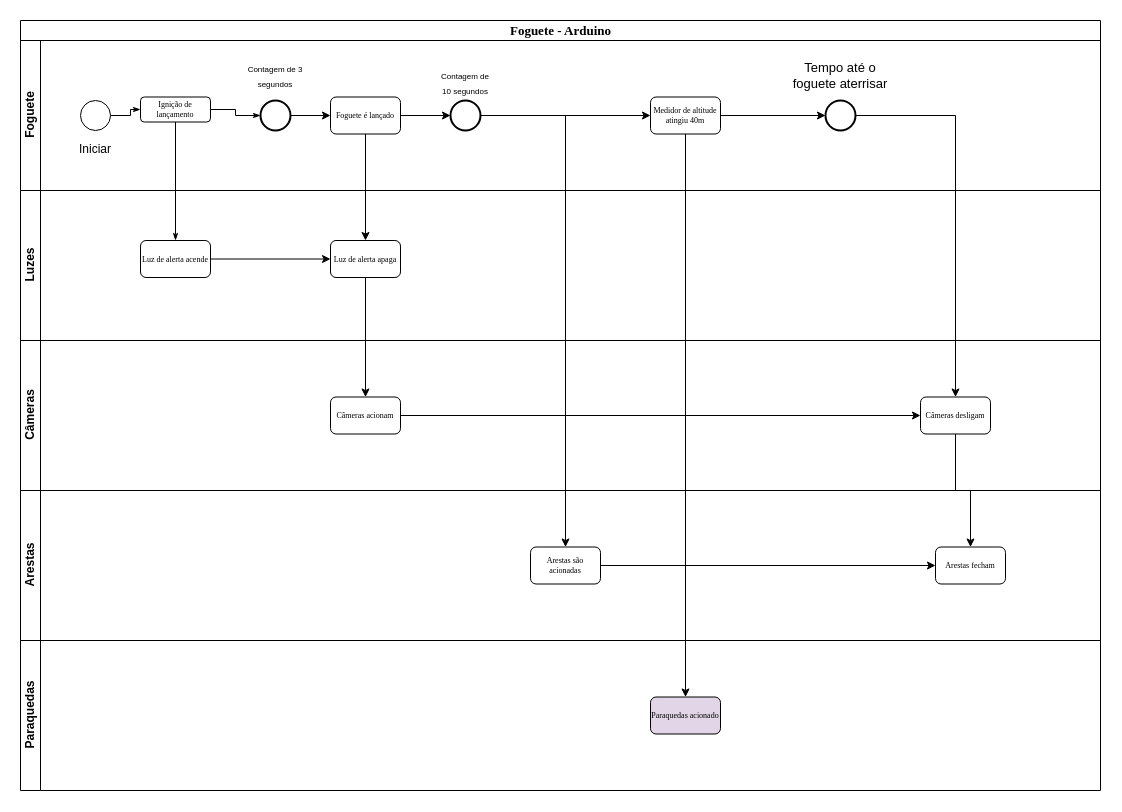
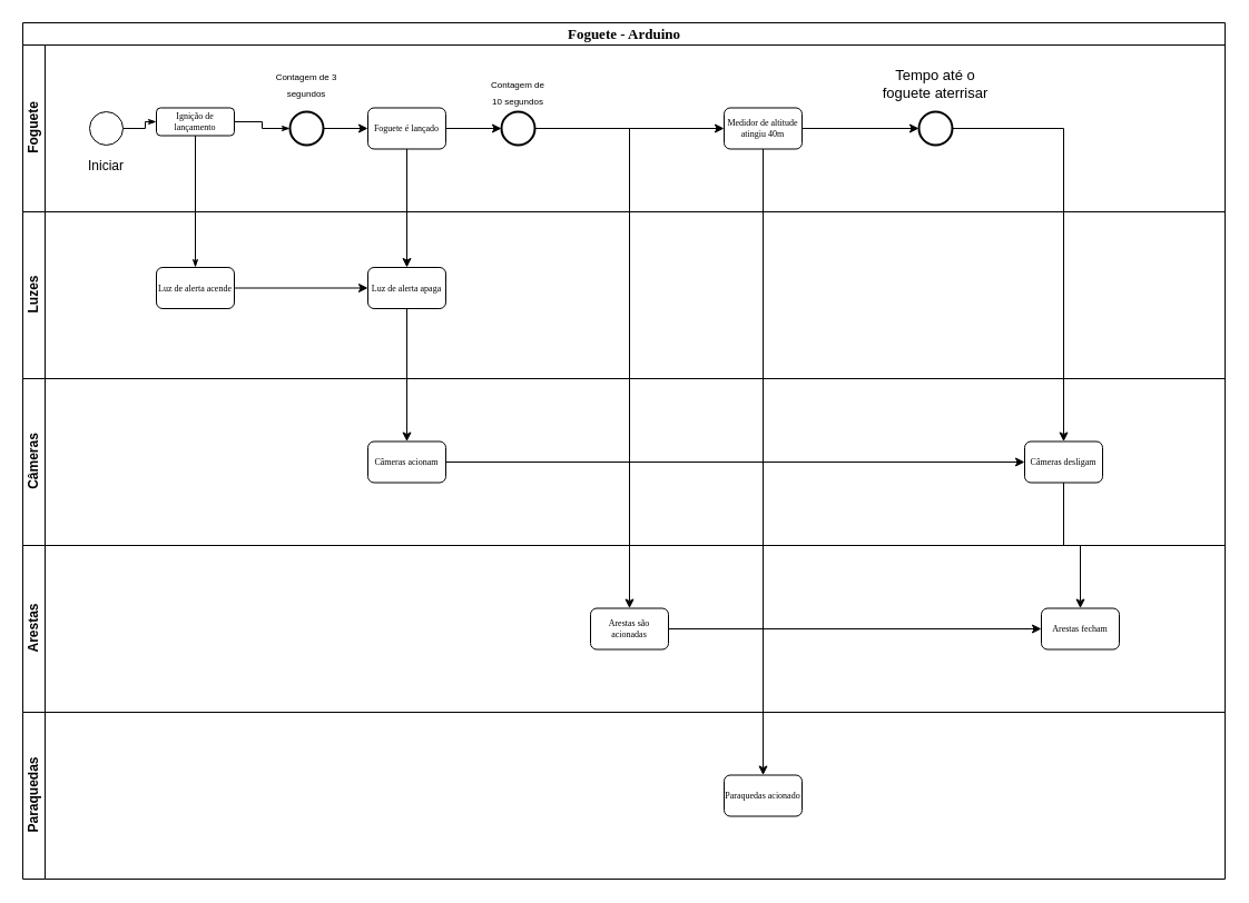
  <mxCell id="0" />
  <mxCell id="1" parent="0" />
  <mxCell id="2" value="Foguete - Arduino" style="swimlane;html=1;childLayout=stackLayout;horizontal=1;startSize=20;horizontalStack=0;rounded=0;shadow=0;labelBackgroundColor=none;strokeWidth=1;fontFamily=Verdana;fontSize=13;align=center;" parent="1" vertex="1"><mxGeometry x="20" y="20" width="1080" height="470" as="geometry" /></mxCell>
  <mxCell id="3" value="Foguete" style="swimlane;html=1;startSize=20;horizontal=0;" parent="2" vertex="1"><mxGeometry y="20" width="1080" height="150" as="geometry" /></mxCell>
  <mxCell id="4" style="edgeStyle=orthogonalEdgeStyle;rounded=0;html=1;labelBackgroundColor=none;startArrow=none;startFill=0;startSize=5;endArrow=classicThin;endFill=1;endSize=5;jettySize=auto;orthogonalLoop=1;strokeWidth=1;fontFamily=Verdana;fontSize=8" parent="3" source="5" target="6" edge="1"><mxGeometry relative="1" as="geometry" /></mxCell>
  <mxCell id="5" value="" style="ellipse;whiteSpace=wrap;html=1;rounded=0;shadow=0;labelBackgroundColor=none;strokeWidth=1;fontFamily=Verdana;fontSize=8;align=center;" parent="3" vertex="1"><mxGeometry x="60" y="60" width="30" height="30" as="geometry" /></mxCell>
  <mxCell id="6" value="Ignição de lançamento" style="rounded=1;whiteSpace=wrap;html=1;shadow=0;labelBackgroundColor=none;strokeWidth=1;fontFamily=Verdana;fontSize=8;align=center;" parent="3" vertex="1"><mxGeometry x="120" y="56.5" width="70" height="25" as="geometry" /></mxCell>
  <mxCell id="7" style="edgeStyle=orthogonalEdgeStyle;rounded=0;html=1;labelBackgroundColor=none;startArrow=none;startFill=0;startSize=5;endArrow=classicThin;endFill=1;endSize=5;jettySize=auto;orthogonalLoop=1;strokeWidth=1;fontFamily=Verdana;fontSize=8;exitX=1;exitY=0.5;exitDx=0;exitDy=0;" parent="3" source="6" target="9" edge="1"><mxGeometry relative="1" as="geometry"><mxPoint x="300" y="75" as="sourcePoint" /></mxGeometry></mxCell>
  <mxCell id="8" value="" style="edgeStyle=orthogonalEdgeStyle;rounded=0;orthogonalLoop=1;jettySize=auto;html=1;" parent="3" source="9" target="11" edge="1"><mxGeometry relative="1" as="geometry" /></mxCell>
  <mxCell id="9" value="" style="ellipse;whiteSpace=wrap;html=1;rounded=0;shadow=0;labelBackgroundColor=none;strokeWidth=2;fontFamily=Verdana;fontSize=8;align=center;" parent="3" vertex="1"><mxGeometry x="240" y="60" width="30" height="30" as="geometry" /></mxCell>
  <mxCell id="10" value="" style="edgeStyle=orthogonalEdgeStyle;rounded=0;orthogonalLoop=1;jettySize=auto;html=1;" edge="1" parent="3" source="11" target="14"><mxGeometry relative="1" as="geometry" /></mxCell>
  <mxCell id="11" value="Foguete é lançado" style="rounded=1;whiteSpace=wrap;html=1;shadow=0;labelBackgroundColor=none;strokeWidth=1;fontFamily=Verdana;fontSize=8;align=center;" parent="3" vertex="1"><mxGeometry x="310" y="56.5" width="70" height="37" as="geometry" /></mxCell>
  <mxCell id="12" value="Iniciar" style="text;html=1;strokeColor=none;fillColor=none;align=center;verticalAlign=middle;whiteSpace=wrap;rounded=0;" parent="3" vertex="1"><mxGeometry x="45" y="94" width="60" height="30" as="geometry" /></mxCell>
  <mxCell id="13" value="&lt;font style=&quot;font-size: 8px;&quot;&gt;Contagem de 3 segundos&lt;/font&gt;" style="text;html=1;strokeColor=none;fillColor=none;align=center;verticalAlign=middle;whiteSpace=wrap;rounded=0;" parent="3" vertex="1"><mxGeometry x="225" y="20" width="60" height="30" as="geometry" /></mxCell>
  <mxCell id="14" value="" style="ellipse;whiteSpace=wrap;html=1;rounded=0;shadow=0;labelBackgroundColor=none;strokeWidth=2;fontFamily=Verdana;fontSize=8;align=center;" vertex="1" parent="3"><mxGeometry x="430" y="60" width="30" height="30" as="geometry" /></mxCell>
  <mxCell id="15" value="&lt;font style=&quot;font-size: 8px;&quot;&gt;Contagem de 10 segundos&lt;/font&gt;" style="text;html=1;strokeColor=none;fillColor=none;align=center;verticalAlign=middle;whiteSpace=wrap;rounded=0;" vertex="1" parent="3"><mxGeometry x="415" y="26.5" width="60" height="30" as="geometry" /></mxCell>
  <mxCell id="16" style="edgeStyle=orthogonalEdgeStyle;rounded=0;orthogonalLoop=1;jettySize=auto;html=1;exitX=0.5;exitY=1;exitDx=0;exitDy=0;" edge="1" parent="3" source="15" target="15"><mxGeometry relative="1" as="geometry" /></mxCell>
  <mxCell id="17" value="" style="edgeStyle=orthogonalEdgeStyle;rounded=0;orthogonalLoop=1;jettySize=auto;html=1;entryX=0;entryY=0.5;entryDx=0;entryDy=0;" edge="1" parent="3" source="18" target="20"><mxGeometry relative="1" as="geometry" /></mxCell>
  <mxCell id="18" value="Medidor de altitude atingiu 40m" style="rounded=1;whiteSpace=wrap;html=1;shadow=0;labelBackgroundColor=none;strokeWidth=1;fontFamily=Verdana;fontSize=8;align=center;" vertex="1" parent="3"><mxGeometry x="630" y="56.5" width="70" height="37" as="geometry" /></mxCell>
  <mxCell id="19" value="" style="endArrow=classic;html=1;rounded=0;entryX=0;entryY=0.5;entryDx=0;entryDy=0;exitX=1;exitY=0.5;exitDx=0;exitDy=0;" edge="1" parent="3" source="14" target="18"><mxGeometry width="50" height="50" relative="1" as="geometry"><mxPoint x="560" y="100" as="sourcePoint" /><mxPoint x="610" y="50" as="targetPoint" /></mxGeometry></mxCell>
  <mxCell id="20" value="" style="ellipse;whiteSpace=wrap;html=1;rounded=0;shadow=0;labelBackgroundColor=none;strokeWidth=2;fontFamily=Verdana;fontSize=8;align=center;" vertex="1" parent="3"><mxGeometry x="805" y="60" width="30" height="30" as="geometry" /></mxCell>
  <mxCell id="21" value="&lt;font style=&quot;font-size: 13px;&quot;&gt;Tempo até o foguete aterrisar&lt;/font&gt;" style="text;html=1;strokeColor=none;fillColor=none;align=center;verticalAlign=middle;whiteSpace=wrap;rounded=0;fontSize=13;" vertex="1" parent="3"><mxGeometry x="770" y="20" width="100" height="30" as="geometry" /></mxCell>
  <mxCell id="22" value="Luzes" style="swimlane;html=1;startSize=20;horizontal=0;" parent="2" vertex="1"><mxGeometry y="170" width="1080" height="150" as="geometry" /></mxCell>
  <mxCell id="23" value="" style="edgeStyle=orthogonalEdgeStyle;rounded=0;orthogonalLoop=1;jettySize=auto;html=1;entryX=0;entryY=0.5;entryDx=0;entryDy=0;" parent="22" source="24" target="25" edge="1"><mxGeometry relative="1" as="geometry"><mxPoint x="305" y="68.5" as="targetPoint" /></mxGeometry></mxCell>
  <mxCell id="24" value="Luz de alerta acende" style="rounded=1;whiteSpace=wrap;html=1;shadow=0;labelBackgroundColor=none;strokeWidth=1;fontFamily=Verdana;fontSize=8;align=center;" parent="22" vertex="1"><mxGeometry x="120" y="50.0" width="70" height="37" as="geometry" /></mxCell>
  <mxCell id="25" value="Luz de alerta apaga" style="rounded=1;whiteSpace=wrap;html=1;shadow=0;labelBackgroundColor=none;strokeWidth=1;fontFamily=Verdana;fontSize=8;align=center;" parent="22" vertex="1"><mxGeometry x="310" y="50.0" width="70" height="37" as="geometry" /></mxCell>
  <mxCell id="26" value="Câmeras" style="swimlane;html=1;startSize=20;horizontal=0;" parent="2" vertex="1"><mxGeometry y="320" width="1080" height="150" as="geometry" /></mxCell>
  <mxCell id="27" value="" style="edgeStyle=orthogonalEdgeStyle;rounded=0;orthogonalLoop=1;jettySize=auto;html=1;entryX=0;entryY=0.5;entryDx=0;entryDy=0;" edge="1" parent="26" source="28" target="29"><mxGeometry relative="1" as="geometry"><mxPoint x="495" y="75" as="targetPoint" /></mxGeometry></mxCell>
  <mxCell id="28" value="Câmeras acionam" style="rounded=1;whiteSpace=wrap;html=1;shadow=0;labelBackgroundColor=none;strokeWidth=1;fontFamily=Verdana;fontSize=8;align=center;" parent="26" vertex="1"><mxGeometry x="310" y="56.5" width="70" height="37" as="geometry" /></mxCell>
  <mxCell id="29" value="Câmeras desligam" style="rounded=1;whiteSpace=wrap;html=1;shadow=0;labelBackgroundColor=none;strokeWidth=1;fontFamily=Verdana;fontSize=8;align=center;" vertex="1" parent="26"><mxGeometry x="900" y="56.5" width="70" height="37" as="geometry" /></mxCell>
  <mxCell id="30" style="edgeStyle=orthogonalEdgeStyle;rounded=0;html=1;labelBackgroundColor=none;startArrow=none;startFill=0;startSize=5;endArrow=classicThin;endFill=1;endSize=5;jettySize=auto;orthogonalLoop=1;strokeWidth=1;fontFamily=Verdana;fontSize=8" parent="2" source="6" target="24" edge="1"><mxGeometry relative="1" as="geometry" /></mxCell>
  <mxCell id="31" value="" style="edgeStyle=orthogonalEdgeStyle;rounded=0;orthogonalLoop=1;jettySize=auto;html=1;" parent="2" source="11" target="25" edge="1"><mxGeometry relative="1" as="geometry" /></mxCell>
  <mxCell id="32" value="" style="edgeStyle=orthogonalEdgeStyle;rounded=0;orthogonalLoop=1;jettySize=auto;html=1;" edge="1" parent="2" source="25" target="28"><mxGeometry relative="1" as="geometry" /></mxCell>
  <mxCell id="33" value="" style="edgeStyle=orthogonalEdgeStyle;rounded=0;orthogonalLoop=1;jettySize=auto;html=1;entryX=0.5;entryY=0;entryDx=0;entryDy=0;" edge="1" parent="2" source="20" target="29"><mxGeometry relative="1" as="geometry"><mxPoint x="960" y="330" as="targetPoint" /><Array as="points"><mxPoint x="935" y="95" /></Array></mxGeometry></mxCell>
  <mxCell id="34" value="Arestas" style="swimlane;html=1;startSize=20;horizontal=0;" parent="1" vertex="1"><mxGeometry x="20" y="490" width="1080" height="150" as="geometry" /></mxCell>
  <mxCell id="35" value="" style="edgeStyle=orthogonalEdgeStyle;rounded=0;orthogonalLoop=1;jettySize=auto;html=1;" edge="1" parent="34" source="36" target="37"><mxGeometry relative="1" as="geometry"><mxPoint x="695" y="75" as="targetPoint" /></mxGeometry></mxCell>
  <mxCell id="36" value="Arestas são acionadas" style="rounded=1;whiteSpace=wrap;html=1;shadow=0;labelBackgroundColor=none;strokeWidth=1;fontFamily=Verdana;fontSize=8;align=center;" parent="34" vertex="1"><mxGeometry x="510" y="56.5" width="70" height="37" as="geometry" /></mxCell>
  <mxCell id="37" value="Arestas fecham" style="rounded=1;whiteSpace=wrap;html=1;shadow=0;labelBackgroundColor=none;strokeWidth=1;fontFamily=Verdana;fontSize=8;align=center;" vertex="1" parent="34"><mxGeometry x="915" y="56.5" width="70" height="37" as="geometry" /></mxCell>
  <mxCell id="38" value="Paraquedas" style="swimlane;html=1;startSize=20;horizontal=0;" parent="1" vertex="1"><mxGeometry x="20" y="640" width="1080" height="150" as="geometry" /></mxCell>
- <mxCell id="39" value="Paraquedas acionado" style="rounded=1;whiteSpace=wrap;html=1;shadow=0;labelBackgroundColor=none;strokeWidth=1;fontFamily=Verdana;fontSize=8;align=center;fillColor=#e1d5e7;" parent="38" vertex="1"><mxGeometry x="630" y="56.5" width="70" height="37" as="geometry" /></mxCell>
+ <mxCell id="39" value="Paraquedas acionado" style="rounded=1;whiteSpace=wrap;html=1;shadow=0;labelBackgroundColor=none;strokeWidth=1;fontFamily=Verdana;fontSize=8;align=center;" parent="38" vertex="1"><mxGeometry x="630" y="56.5" width="70" height="37" as="geometry" /></mxCell>
  <mxCell id="40" value="" style="edgeStyle=orthogonalEdgeStyle;rounded=0;orthogonalLoop=1;jettySize=auto;html=1;entryX=0.5;entryY=0;entryDx=0;entryDy=0;" edge="1" parent="1" source="14" target="36"><mxGeometry relative="1" as="geometry"><mxPoint x="570" y="170" as="targetPoint" /></mxGeometry></mxCell>
  <mxCell id="41" value="" style="endArrow=classic;html=1;rounded=0;exitX=0.5;exitY=1;exitDx=0;exitDy=0;entryX=0.5;entryY=0;entryDx=0;entryDy=0;" edge="1" parent="1" source="18" target="39"><mxGeometry width="50" height="50" relative="1" as="geometry"><mxPoint x="690" y="200" as="sourcePoint" /><mxPoint x="740" y="150" as="targetPoint" /></mxGeometry></mxCell>
  <mxCell id="42" value="" style="edgeStyle=orthogonalEdgeStyle;rounded=0;orthogonalLoop=1;jettySize=auto;html=1;" edge="1" parent="1" source="29" target="37"><mxGeometry relative="1" as="geometry" /></mxCell>
